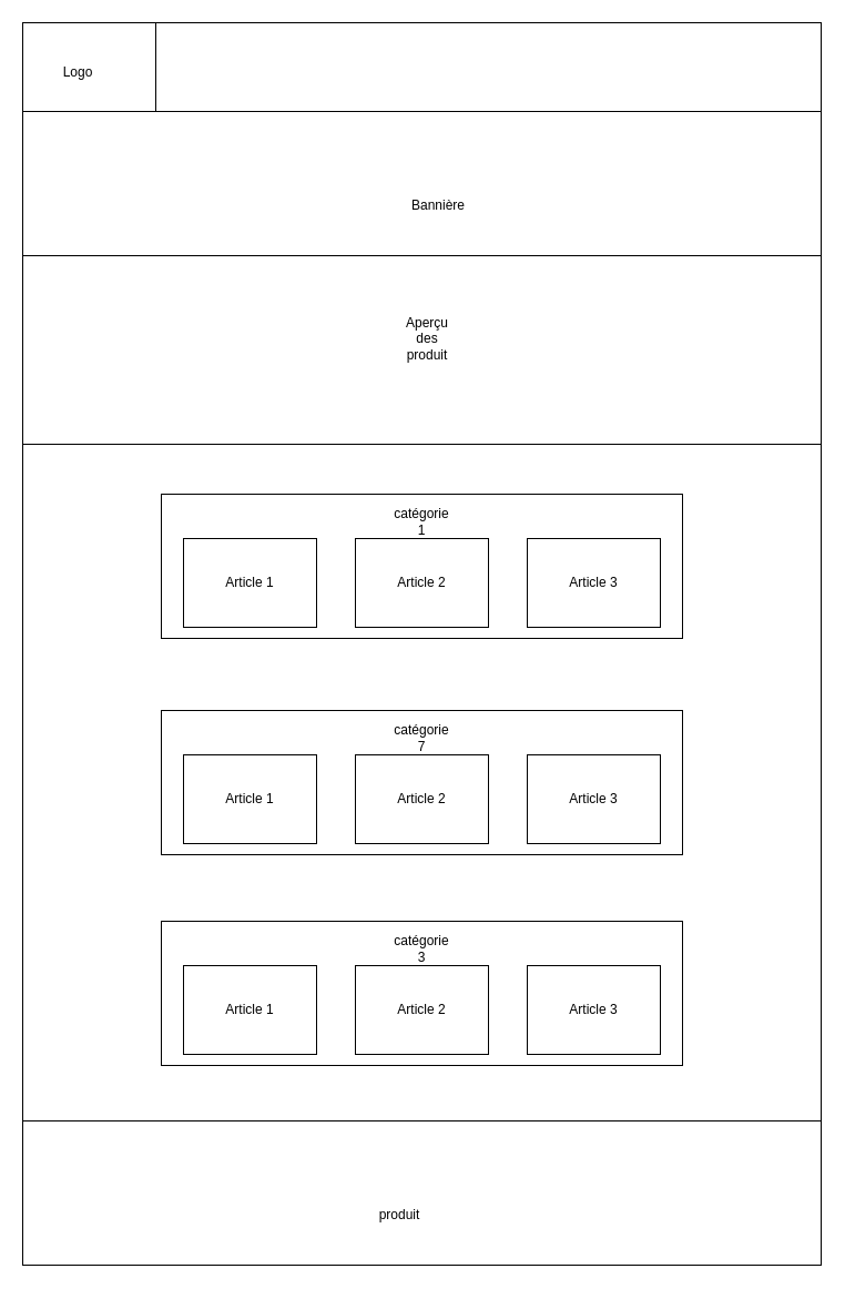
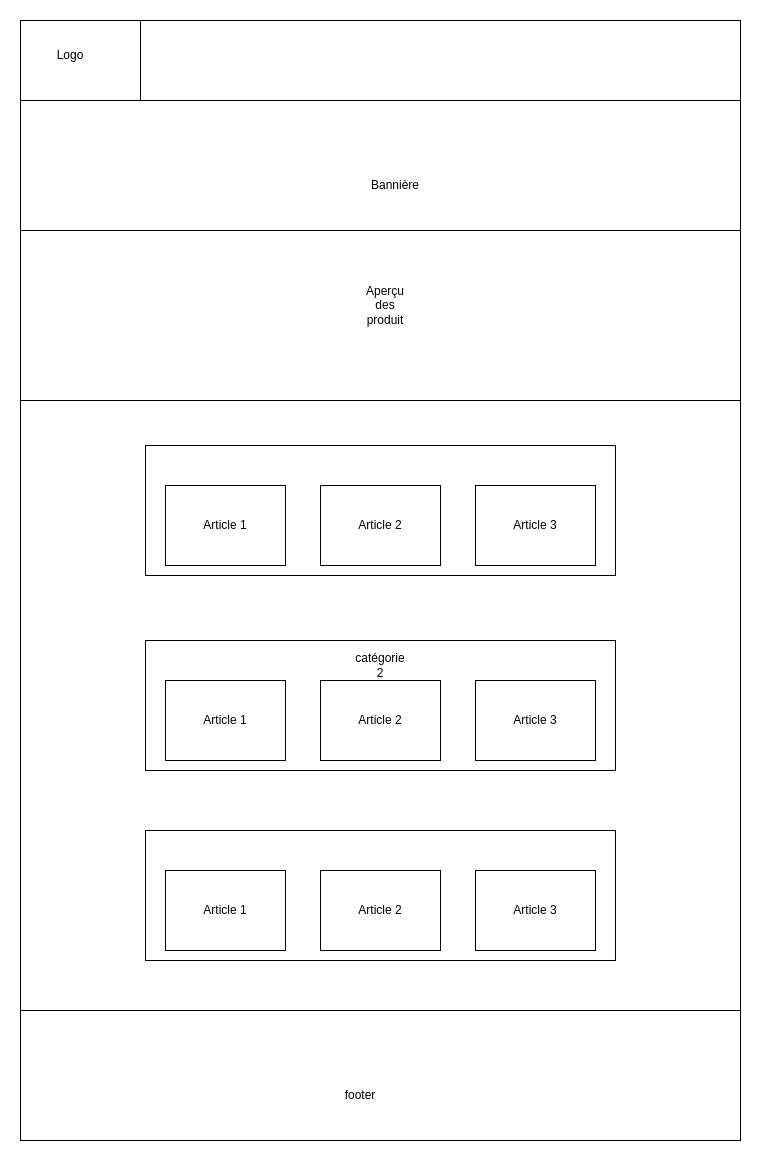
  <mxCell id="0" />
  <mxCell id="1" parent="0" />
  <mxCell id="2" value="" style="rounded=0;whiteSpace=wrap;html=1;" parent="1" vertex="1"><mxGeometry x="20" y="20" width="720" height="1020" as="geometry" /></mxCell>
  <mxCell id="3" value="" style="rounded=0;whiteSpace=wrap;html=1;" parent="1" vertex="1"><mxGeometry x="20" y="20" width="720" height="80" as="geometry" /></mxCell>
  <mxCell id="4" value="" style="rounded=0;whiteSpace=wrap;html=1;" parent="1" vertex="1"><mxGeometry x="20" y="20" width="120" height="80" as="geometry" /></mxCell>
  <mxCell id="5" value="" style="rounded=0;whiteSpace=wrap;html=1;" parent="1" vertex="1"><mxGeometry x="140" y="20" width="600" height="80" as="geometry" /></mxCell>
  <mxCell id="6" value="" style="rounded=0;whiteSpace=wrap;html=1;" parent="1" vertex="1"><mxGeometry x="20" y="100" width="720" height="970" as="geometry" /></mxCell>
  <mxCell id="7" value="" style="rounded=0;whiteSpace=wrap;html=1;" parent="1" vertex="1"><mxGeometry x="20" y="1010" width="720" height="130" as="geometry" /></mxCell>
- <mxCell id="8" value="Logo" style="text;html=1;strokeColor=none;fillColor=none;align=center;verticalAlign=middle;whiteSpace=wrap;rounded=0;" parent="1" vertex="1"><mxGeometry x="40" y="50" width="60" height="30" as="geometry" /></mxCell>
- <mxCell id="9" value="produit" style="text;html=1;strokeColor=none;fillColor=none;align=center;verticalAlign=middle;whiteSpace=wrap;rounded=0;" parent="1" vertex="1"><mxGeometry x="330" y="1080" width="60" height="30" as="geometry" /></mxCell>
+ <mxCell id="8" value="Logo" style="text;html=1;strokeColor=none;fillColor=none;align=center;verticalAlign=middle;whiteSpace=wrap;rounded=0;" parent="1" vertex="1"><mxGeometry x="40" y="40" width="60" height="30" as="geometry" /></mxCell>
+ <mxCell id="9" value="footer" style="text;html=1;strokeColor=none;fillColor=none;align=center;verticalAlign=middle;whiteSpace=wrap;rounded=0;" parent="1" vertex="1"><mxGeometry x="330" y="1080" width="60" height="30" as="geometry" /></mxCell>
  <mxCell id="10" value="" style="rounded=0;whiteSpace=wrap;html=1;" parent="1" vertex="1"><mxGeometry x="20" y="100" width="720" height="130" as="geometry" /></mxCell>
  <mxCell id="11" value="Bannière" style="text;html=1;strokeColor=none;fillColor=none;align=center;verticalAlign=middle;whiteSpace=wrap;rounded=0;" parent="1" vertex="1"><mxGeometry x="365" y="170" width="60" height="30" as="geometry" /></mxCell>
  <mxCell id="12" value="" style="rounded=0;whiteSpace=wrap;html=1;" parent="1" vertex="1"><mxGeometry x="20" y="230" width="720" height="170" as="geometry" /></mxCell>
  <mxCell id="13" value="Aperçu des produit" style="text;html=1;strokeColor=none;fillColor=none;align=center;verticalAlign=middle;whiteSpace=wrap;rounded=0;" parent="1" vertex="1"><mxGeometry x="355" y="290" width="60" height="30" as="geometry" /></mxCell>
  <mxCell id="14" style="edgeStyle=orthogonalEdgeStyle;rounded=0;orthogonalLoop=1;jettySize=auto;html=1;exitX=0.5;exitY=1;exitDx=0;exitDy=0;" parent="1" source="13" target="13" edge="1"><mxGeometry relative="1" as="geometry" /></mxCell>
  <mxCell id="15" style="edgeStyle=orthogonalEdgeStyle;rounded=0;orthogonalLoop=1;jettySize=auto;html=1;exitX=0.5;exitY=1;exitDx=0;exitDy=0;" parent="1" edge="1"><mxGeometry relative="1" as="geometry"><mxPoint x="380" y="815" as="sourcePoint" /><mxPoint x="380" y="815" as="targetPoint" /></mxGeometry></mxCell>
  <mxCell id="16" value="" style="rounded=0;whiteSpace=wrap;html=1;" vertex="1" parent="1"><mxGeometry x="145" y="640" width="470" height="130" as="geometry" /></mxCell>
- <mxCell id="17" value="catégorie 7" style="text;html=1;strokeColor=none;fillColor=none;align=center;verticalAlign=middle;whiteSpace=wrap;rounded=0;" parent="1" vertex="1"><mxGeometry x="350" y="650" width="60" height="30" as="geometry" /></mxCell>
+ <mxCell id="17" value="catégorie 2" style="text;html=1;strokeColor=none;fillColor=none;align=center;verticalAlign=middle;whiteSpace=wrap;rounded=0;" parent="1" vertex="1"><mxGeometry x="350" y="650" width="60" height="30" as="geometry" /></mxCell>
  <mxCell id="18" value="Article 1" style="rounded=0;whiteSpace=wrap;html=1;" vertex="1" parent="1"><mxGeometry x="165" y="680" width="120" height="80" as="geometry" /></mxCell>
  <mxCell id="19" value="Article 2" style="rounded=0;whiteSpace=wrap;html=1;" vertex="1" parent="1"><mxGeometry x="320" y="680" width="120" height="80" as="geometry" /></mxCell>
  <mxCell id="20" value="Article 3" style="rounded=0;whiteSpace=wrap;html=1;" vertex="1" parent="1"><mxGeometry x="475" y="680" width="120" height="80" as="geometry" /></mxCell>
  <mxCell id="21" value="" style="rounded=0;whiteSpace=wrap;html=1;" vertex="1" parent="1"><mxGeometry x="145" y="830" width="470" height="130" as="geometry" /></mxCell>
  <mxCell id="22" value="Article 1" style="rounded=0;whiteSpace=wrap;html=1;" vertex="1" parent="1"><mxGeometry x="165" y="870" width="120" height="80" as="geometry" /></mxCell>
  <mxCell id="23" value="Article 2" style="rounded=0;whiteSpace=wrap;html=1;" vertex="1" parent="1"><mxGeometry x="320" y="870" width="120" height="80" as="geometry" /></mxCell>
  <mxCell id="24" value="Article 3" style="rounded=0;whiteSpace=wrap;html=1;" vertex="1" parent="1"><mxGeometry x="475" y="870" width="120" height="80" as="geometry" /></mxCell>
- <mxCell id="25" value="catégorie 3" style="text;html=1;strokeColor=none;fillColor=none;align=center;verticalAlign=middle;whiteSpace=wrap;rounded=0;" vertex="1" parent="1"><mxGeometry x="350" y="840" width="60" height="30" as="geometry" /></mxCell>
  <mxCell id="26" value="" style="rounded=0;whiteSpace=wrap;html=1;" vertex="1" parent="1"><mxGeometry x="145" y="445" width="470" height="130" as="geometry" /></mxCell>
- <mxCell id="27" value="catégorie 1" style="text;html=1;strokeColor=none;fillColor=none;align=center;verticalAlign=middle;whiteSpace=wrap;rounded=0;" vertex="1" parent="1"><mxGeometry x="350" y="455" width="60" height="30" as="geometry" /></mxCell>
  <mxCell id="28" value="Article 1" style="rounded=0;whiteSpace=wrap;html=1;" vertex="1" parent="1"><mxGeometry x="165" y="485" width="120" height="80" as="geometry" /></mxCell>
  <mxCell id="29" value="Article 2" style="rounded=0;whiteSpace=wrap;html=1;" vertex="1" parent="1"><mxGeometry x="320" y="485" width="120" height="80" as="geometry" /></mxCell>
  <mxCell id="30" value="Article 3" style="rounded=0;whiteSpace=wrap;html=1;" vertex="1" parent="1"><mxGeometry x="475" y="485" width="120" height="80" as="geometry" /></mxCell>
